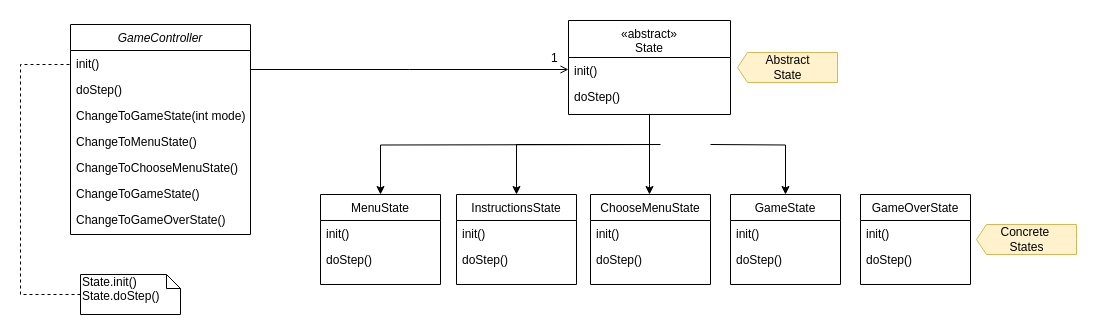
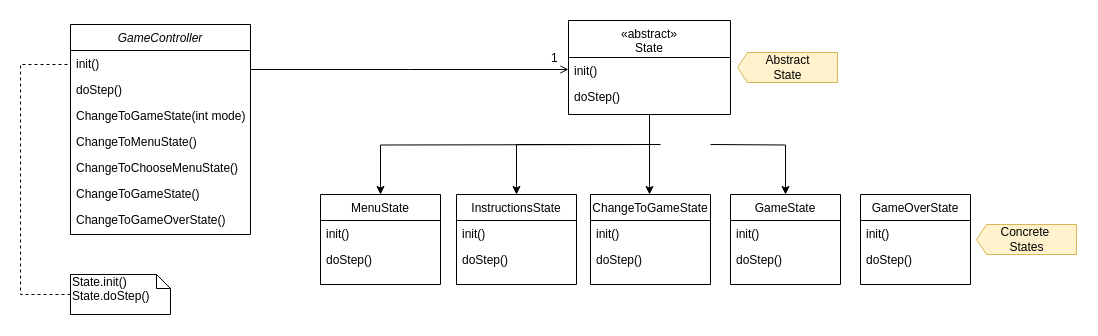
  <mxCell id="0" />
  <mxCell id="1" parent="0" />
  <mxCell id="2" style="edgeStyle=orthogonalEdgeStyle;rounded=0;orthogonalLoop=1;jettySize=auto;html=1;entryX=0.5;entryY=0;entryDx=0;entryDy=0;" parent="1" target="28" edge="1"><mxGeometry relative="1" as="geometry"><mxPoint x="649" y="184" as="targetPoint" /><mxPoint x="710" y="144" as="sourcePoint" /></mxGeometry></mxCell>
  <mxCell id="3" value="" style="edgeStyle=orthogonalEdgeStyle;rounded=0;orthogonalLoop=1;jettySize=auto;html=1;" parent="1" target="22" edge="1"><mxGeometry relative="1" as="geometry"><mxPoint x="649" y="144" as="sourcePoint" /><Array as="points"><mxPoint x="649" y="184" /><mxPoint x="649" y="184" /></Array></mxGeometry></mxCell>
  <mxCell id="4" value="" style="edgeStyle=orthogonalEdgeStyle;rounded=0;orthogonalLoop=1;jettySize=auto;html=1;" parent="1" target="19" edge="1"><mxGeometry relative="1" as="geometry"><mxPoint x="660" y="144" as="sourcePoint" /></mxGeometry></mxCell>
  <mxCell id="5" value="«abstract»&#10;State" style="swimlane;fontStyle=0;align=center;verticalAlign=top;childLayout=stackLayout;horizontal=1;startSize=37;horizontalStack=0;resizeParent=1;resizeLast=0;collapsible=1;marginBottom=0;rounded=0;shadow=0;strokeWidth=1;" parent="1" vertex="1"><mxGeometry x="568" y="20" width="162" height="94" as="geometry"><mxRectangle x="550" y="140" width="160" height="26" as="alternateBounds" /></mxGeometry></mxCell>
  <mxCell id="6" value="init()&#10;" style="text;align=left;verticalAlign=top;spacingLeft=4;spacingRight=4;overflow=hidden;rotatable=0;points=[[0,0.5],[1,0.5]];portConstraint=eastwest;" parent="5" vertex="1"><mxGeometry y="37" width="162" height="26" as="geometry" /></mxCell>
  <mxCell id="7" value="doStep()" style="text;align=left;verticalAlign=top;spacingLeft=4;spacingRight=4;overflow=hidden;rotatable=0;points=[[0,0.5],[1,0.5]];portConstraint=eastwest;rounded=0;shadow=0;html=0;" parent="5" vertex="1"><mxGeometry y="63" width="162" height="26" as="geometry" /></mxCell>
  <mxCell id="8" value="" style="endArrow=open;shadow=0;strokeWidth=1;strokeColor=#000000;rounded=0;endFill=1;edgeStyle=elbowEdgeStyle;elbow=vertical;" parent="1" source="11" target="5" edge="1"><mxGeometry x="0.5" y="41" relative="1" as="geometry"><mxPoint x="440" y="96" as="sourcePoint" /><mxPoint x="600" y="96" as="targetPoint" /><mxPoint x="-40" y="32" as="offset" /></mxGeometry></mxCell>
  <mxCell id="9" value="1" style="resizable=0;align=right;verticalAlign=bottom;labelBackgroundColor=none;fontSize=12;" parent="8" connectable="0" vertex="1"><mxGeometry x="1" relative="1" as="geometry"><mxPoint x="-9.33" y="-2.83" as="offset" /></mxGeometry></mxCell>
  <mxCell id="10" style="edgeStyle=orthogonalEdgeStyle;rounded=0;orthogonalLoop=1;jettySize=auto;html=1;entryX=0.5;entryY=0;entryDx=0;entryDy=0;" parent="1" source="5" target="25" edge="1"><mxGeometry relative="1" as="geometry"><mxPoint x="521" y="304" as="targetPoint" /><mxPoint x="649" y="114" as="sourcePoint" /><Array as="points"><mxPoint x="649" y="144" /><mxPoint x="516" y="144" /></Array></mxGeometry></mxCell>
  <mxCell id="11" value="GameController" style="swimlane;fontStyle=2;align=center;verticalAlign=top;childLayout=stackLayout;horizontal=1;startSize=26;horizontalStack=0;resizeParent=1;resizeLast=0;collapsible=1;marginBottom=0;rounded=0;shadow=0;strokeWidth=1;" parent="1" vertex="1"><mxGeometry x="70" y="24" width="180" height="210" as="geometry"><mxRectangle x="230" y="140" width="160" height="26" as="alternateBounds" /></mxGeometry></mxCell>
  <mxCell id="12" value="init()" style="text;align=left;verticalAlign=top;spacingLeft=4;spacingRight=4;overflow=hidden;rotatable=0;points=[[0,0.5],[1,0.5]];portConstraint=eastwest;" parent="11" vertex="1"><mxGeometry y="26" width="180" height="26" as="geometry" /></mxCell>
  <mxCell id="13" value="doStep()" style="text;align=left;verticalAlign=top;spacingLeft=4;spacingRight=4;overflow=hidden;rotatable=0;points=[[0,0.5],[1,0.5]];portConstraint=eastwest;rounded=0;shadow=0;html=0;" parent="11" vertex="1"><mxGeometry y="52" width="180" height="26" as="geometry" /></mxCell>
  <mxCell id="14" value="ChangeToGameState(int mode)" style="text;align=left;verticalAlign=top;spacingLeft=4;spacingRight=4;overflow=hidden;rotatable=0;points=[[0,0.5],[1,0.5]];portConstraint=eastwest;rounded=0;shadow=0;html=0;" parent="11" vertex="1"><mxGeometry y="78" width="180" height="26" as="geometry" /></mxCell>
  <mxCell id="15" value="ChangeToMenuState()" style="text;align=left;verticalAlign=top;spacingLeft=4;spacingRight=4;overflow=hidden;rotatable=0;points=[[0,0.5],[1,0.5]];portConstraint=eastwest;rounded=0;shadow=0;html=0;" parent="11" vertex="1"><mxGeometry y="104" width="180" height="26" as="geometry" /></mxCell>
  <mxCell id="16" value="ChangeToChooseMenuState()" style="text;align=left;verticalAlign=top;spacingLeft=4;spacingRight=4;overflow=hidden;rotatable=0;points=[[0,0.5],[1,0.5]];portConstraint=eastwest;rounded=0;shadow=0;html=0;" parent="11" vertex="1"><mxGeometry y="130" width="180" height="26" as="geometry" /></mxCell>
  <mxCell id="17" value="ChangeToGameState()" style="text;align=left;verticalAlign=top;spacingLeft=4;spacingRight=4;overflow=hidden;rotatable=0;points=[[0,0.5],[1,0.5]];portConstraint=eastwest;rounded=0;shadow=0;html=0;" parent="11" vertex="1"><mxGeometry y="156" width="180" height="26" as="geometry" /></mxCell>
  <mxCell id="18" value="ChangeToGameOverState()" style="text;align=left;verticalAlign=top;spacingLeft=4;spacingRight=4;overflow=hidden;rotatable=0;points=[[0,0.5],[1,0.5]];portConstraint=eastwest;rounded=0;shadow=0;html=0;" parent="11" vertex="1"><mxGeometry y="182" width="180" height="26" as="geometry" /></mxCell>
  <mxCell id="19" value="MenuState" style="swimlane;fontStyle=0;align=center;verticalAlign=top;childLayout=stackLayout;horizontal=1;startSize=26;horizontalStack=0;resizeParent=1;resizeLast=0;collapsible=1;marginBottom=0;rounded=0;shadow=0;strokeWidth=1;" parent="1" vertex="1"><mxGeometry x="320" y="194" width="120" height="90" as="geometry"><mxRectangle x="550" y="140" width="160" height="26" as="alternateBounds" /></mxGeometry></mxCell>
  <mxCell id="20" value="init()&#10;" style="text;align=left;verticalAlign=top;spacingLeft=4;spacingRight=4;overflow=hidden;rotatable=0;points=[[0,0.5],[1,0.5]];portConstraint=eastwest;" parent="19" vertex="1"><mxGeometry y="26" width="120" height="26" as="geometry" /></mxCell>
  <mxCell id="21" value="doStep()" style="text;align=left;verticalAlign=top;spacingLeft=4;spacingRight=4;overflow=hidden;rotatable=0;points=[[0,0.5],[1,0.5]];portConstraint=eastwest;rounded=0;shadow=0;html=0;" parent="19" vertex="1"><mxGeometry y="52" width="120" height="26" as="geometry" /></mxCell>
- <mxCell id="22" value="ChooseMenuState" style="swimlane;fontStyle=0;align=center;verticalAlign=top;childLayout=stackLayout;horizontal=1;startSize=26;horizontalStack=0;resizeParent=1;resizeLast=0;collapsible=1;marginBottom=0;rounded=0;shadow=0;strokeWidth=1;" parent="1" vertex="1"><mxGeometry x="590" y="194" width="120" height="90" as="geometry"><mxRectangle x="550" y="140" width="160" height="26" as="alternateBounds" /></mxGeometry></mxCell>
+ <mxCell id="22" value="ChangeToGameState" style="swimlane;fontStyle=0;align=center;verticalAlign=top;childLayout=stackLayout;horizontal=1;startSize=26;horizontalStack=0;resizeParent=1;resizeLast=0;collapsible=1;marginBottom=0;rounded=0;shadow=0;strokeWidth=1;" parent="1" vertex="1"><mxGeometry x="590" y="194" width="120" height="90" as="geometry"><mxRectangle x="550" y="140" width="160" height="26" as="alternateBounds" /></mxGeometry></mxCell>
  <mxCell id="23" value="init()&#10;" style="text;align=left;verticalAlign=top;spacingLeft=4;spacingRight=4;overflow=hidden;rotatable=0;points=[[0,0.5],[1,0.5]];portConstraint=eastwest;" parent="22" vertex="1"><mxGeometry y="26" width="120" height="26" as="geometry" /></mxCell>
  <mxCell id="24" value="doStep()" style="text;align=left;verticalAlign=top;spacingLeft=4;spacingRight=4;overflow=hidden;rotatable=0;points=[[0,0.5],[1,0.5]];portConstraint=eastwest;rounded=0;shadow=0;html=0;" parent="22" vertex="1"><mxGeometry y="52" width="120" height="26" as="geometry" /></mxCell>
  <mxCell id="25" value="InstructionsState" style="swimlane;fontStyle=0;align=center;verticalAlign=top;childLayout=stackLayout;horizontal=1;startSize=26;horizontalStack=0;resizeParent=1;resizeLast=0;collapsible=1;marginBottom=0;rounded=0;shadow=0;strokeWidth=1;" parent="1" vertex="1"><mxGeometry x="456" y="194" width="120" height="90" as="geometry"><mxRectangle x="550" y="140" width="160" height="26" as="alternateBounds" /></mxGeometry></mxCell>
  <mxCell id="26" value="init()&#10;" style="text;align=left;verticalAlign=top;spacingLeft=4;spacingRight=4;overflow=hidden;rotatable=0;points=[[0,0.5],[1,0.5]];portConstraint=eastwest;" parent="25" vertex="1"><mxGeometry y="26" width="120" height="26" as="geometry" /></mxCell>
  <mxCell id="27" value="doStep()" style="text;align=left;verticalAlign=top;spacingLeft=4;spacingRight=4;overflow=hidden;rotatable=0;points=[[0,0.5],[1,0.5]];portConstraint=eastwest;rounded=0;shadow=0;html=0;" parent="25" vertex="1"><mxGeometry y="52" width="120" height="26" as="geometry" /></mxCell>
  <mxCell id="28" value="GameState" style="swimlane;fontStyle=0;align=center;verticalAlign=top;childLayout=stackLayout;horizontal=1;startSize=26;horizontalStack=0;resizeParent=1;resizeLast=0;collapsible=1;marginBottom=0;rounded=0;shadow=0;strokeWidth=1;" parent="1" vertex="1"><mxGeometry x="730" y="194" width="110" height="90" as="geometry"><mxRectangle x="550" y="140" width="160" height="26" as="alternateBounds" /></mxGeometry></mxCell>
  <mxCell id="29" value="init()&#10;" style="text;align=left;verticalAlign=top;spacingLeft=4;spacingRight=4;overflow=hidden;rotatable=0;points=[[0,0.5],[1,0.5]];portConstraint=eastwest;" parent="28" vertex="1"><mxGeometry y="26" width="110" height="26" as="geometry" /></mxCell>
  <mxCell id="30" value="doStep()" style="text;align=left;verticalAlign=top;spacingLeft=4;spacingRight=4;overflow=hidden;rotatable=0;points=[[0,0.5],[1,0.5]];portConstraint=eastwest;rounded=0;shadow=0;html=0;" parent="28" vertex="1"><mxGeometry y="52" width="110" height="26" as="geometry" /></mxCell>
  <mxCell id="31" value="GameOverState" style="swimlane;fontStyle=0;align=center;verticalAlign=top;childLayout=stackLayout;horizontal=1;startSize=26;horizontalStack=0;resizeParent=1;resizeLast=0;collapsible=1;marginBottom=0;rounded=0;shadow=0;strokeWidth=1;" parent="1" vertex="1"><mxGeometry x="860" y="194" width="110" height="90" as="geometry"><mxRectangle x="550" y="140" width="160" height="26" as="alternateBounds" /></mxGeometry></mxCell>
  <mxCell id="32" value="init()&#10;" style="text;align=left;verticalAlign=top;spacingLeft=4;spacingRight=4;overflow=hidden;rotatable=0;points=[[0,0.5],[1,0.5]];portConstraint=eastwest;" parent="31" vertex="1"><mxGeometry y="26" width="110" height="26" as="geometry" /></mxCell>
  <mxCell id="33" value="doStep()" style="text;align=left;verticalAlign=top;spacingLeft=4;spacingRight=4;overflow=hidden;rotatable=0;points=[[0,0.5],[1,0.5]];portConstraint=eastwest;rounded=0;shadow=0;html=0;" parent="31" vertex="1"><mxGeometry y="52" width="110" height="26" as="geometry" /></mxCell>
  <mxCell id="34" style="edgeStyle=orthogonalEdgeStyle;rounded=0;orthogonalLoop=1;jettySize=auto;html=1;endArrow=none;endFill=0;entryX=0;entryY=0.5;entryDx=0;entryDy=0;dashed=1;" parent="1" source="35" target="15" edge="1"><mxGeometry relative="1" as="geometry"><mxPoint x="140" y="234" as="targetPoint" /><Array as="points"><mxPoint x="20" y="294" /><mxPoint x="20" y="64" /><mxPoint x="70" y="64" /></Array></mxGeometry></mxCell>
- <mxCell id="35" value="State.init()&lt;br&gt;State.doStep()" style="shape=note;whiteSpace=wrap;html=1;size=14;verticalAlign=top;align=left;spacingTop=-6;" parent="1" vertex="1"><mxGeometry x="80" y="274" width="100" height="40" as="geometry" /></mxCell>
+ <mxCell id="35" value="State.init()&lt;br&gt;State.doStep()" style="shape=note;whiteSpace=wrap;html=1;size=14;verticalAlign=top;align=left;spacingTop=-6;" parent="1" vertex="1"><mxGeometry x="70" y="274" width="100" height="40" as="geometry" /></mxCell>
  <mxCell id="36" value="Concrete&amp;nbsp;&lt;br&gt;States" style="html=1;shadow=0;dashed=0;align=center;verticalAlign=middle;shape=mxgraph.arrows2.arrow;dy=0;dx=10;notch=0;labelBackgroundColor=none;fillColor=#fff2cc;direction=west;strokeColor=#d6b656;" vertex="1" parent="1"><mxGeometry x="976" y="224" width="100" height="30" as="geometry" /></mxCell>
  <mxCell id="37" value="Abstract&lt;br&gt;State" style="html=1;shadow=0;dashed=0;align=center;verticalAlign=middle;shape=mxgraph.arrows2.arrow;dy=0;dx=10;notch=0;labelBackgroundColor=none;fillColor=#fff2cc;direction=west;strokeColor=#d6b656;" vertex="1" parent="1"><mxGeometry x="737" y="52" width="100" height="30" as="geometry" /></mxCell>
